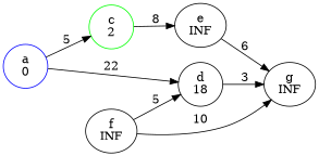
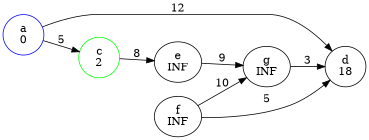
  digraph {
    rankdir=LR
    n1 [color=blue label="a\n0"]
    n2 [color=green label="c\n2"]
    n3 [label="d\n18"]
    n4 [label="e\nINF"]
    n5 [label="g\nINF"]
    n6 [label="f\nINF"]
    n1 -> n2 [label=5]
-   n1 -> n3 [label=22]
+   n1 -> n3 [label=12]
    n2 -> n4 [label=8]
-   n3 -> n5 [label=3]
-   n4 -> n5 [label=6]
+   n5 -> n3 [label=3]
+   n4 -> n5 [label=9]
    n6 -> n3 [label=5]
    n6 -> n5 [label=10]
  }
